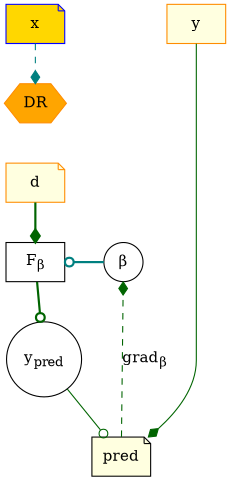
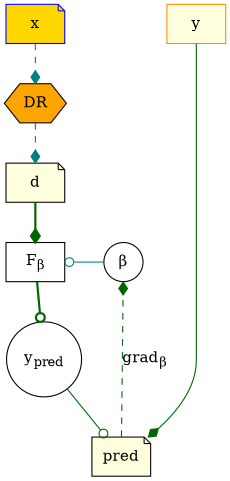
  digraph {
    node [shape=note style=filled]
    edge [arrowhead=diamond color=darkgreen style=dashed]
    x [color=blue fillcolor=gold]
    y [color=darkorange fillcolor=lightyellow shape=box]
    n3 [label=<F<SUB>&beta;</SUB>> shape=rectangle style=""]
    n4 [label=<&beta;> shape=circle style=""]
-   n5 [color=darkorange fillcolor=orange label=DR shape=hexagon]
+   n5 [color=black fillcolor=orange label=DR shape=hexagon]
    n6 [color=black fillcolor=lightyellow label=pred]
    n7 [label=<y<SUB>pred</SUB>> shape=circle style=""]
-   d [color=darkorange fillcolor=lightyellow]
+   d [color=black fillcolor=lightyellow]
    subgraph sub_1 {
      rank=same
      x
      y
    }
    subgraph sub_2 {
      rank=same
      n3
      n4
    }
    x -> n5 [color=teal]
    y -> n6 [style=solid]
    n3 -> n7 [arrowhead=odot style=bold]
-   n4 -> n3 [arrowhead=odot color=teal style=bold]
+   n4 -> n3 [arrowhead=odot color=teal style=solid]
+   n5 -> d [color=teal]
    n6 -> n4 [label=<grad<SUB>&beta;</SUB>>]
    n7 -> n6 [arrowhead=odot style=solid]
    d -> n3 [style=bold]
  }
